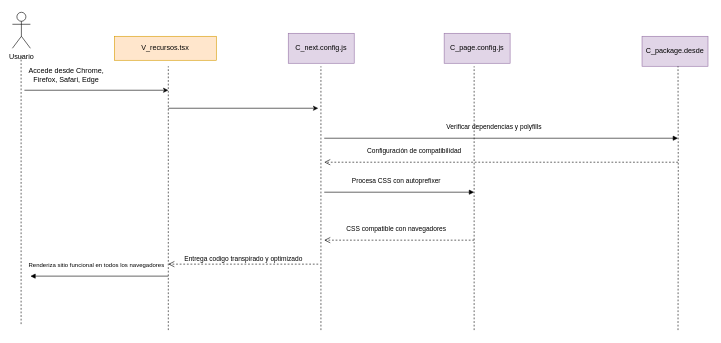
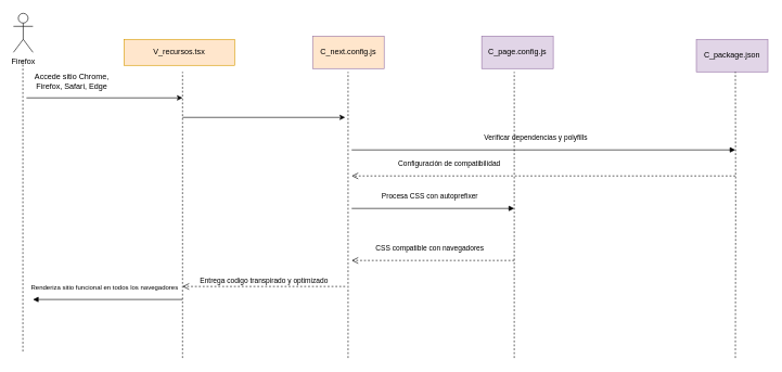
  <mxCell id="0" />
  <mxCell id="1" parent="0" />
- <mxCell id="2" value="Usuario" style="shape=umlActor;verticalLabelPosition=bottom;verticalAlign=top;html=1;labelPosition=center;align=center;" vertex="1" parent="1"><mxGeometry x="20" y="20" width="30" height="60" as="geometry" /></mxCell>
+ <mxCell id="2" value="Firefox" style="shape=umlActor;verticalLabelPosition=bottom;verticalAlign=top;html=1;labelPosition=center;align=center;" vertex="1" parent="1"><mxGeometry x="20" y="20" width="30" height="60" as="geometry" /></mxCell>
  <mxCell id="3" value="" style="endArrow=none;dashed=1;html=1;rounded=0;" edge="1" parent="1"><mxGeometry width="50" height="50" relative="1" as="geometry"><mxPoint x="34.5" y="540" as="sourcePoint" /><mxPoint x="34.5" y="90" as="targetPoint" /></mxGeometry></mxCell>
  <mxCell id="4" value="" style="endArrow=classic;html=1;rounded=0;" edge="1" parent="1"><mxGeometry width="50" height="50" relative="1" as="geometry"><mxPoint x="40" y="150" as="sourcePoint" /><mxPoint x="280" y="150" as="targetPoint" /></mxGeometry></mxCell>
- <mxCell id="5" value="Accede desde Chrome, Firefox, Safari, Edge" style="text;html=1;align=center;verticalAlign=middle;whiteSpace=wrap;rounded=0;" vertex="1" parent="1"><mxGeometry x="40" y="110" width="140" height="30" as="geometry" /></mxCell>
+ <mxCell id="5" value="Accede sitio Chrome, Firefox, Safari, Edge" style="text;html=1;align=center;verticalAlign=middle;whiteSpace=wrap;rounded=0;" vertex="1" parent="1"><mxGeometry x="40" y="110" width="140" height="30" as="geometry" /></mxCell>
  <mxCell id="6" value="&lt;font style=&quot;font-size: 10px;&quot;&gt;Renderiza sitio funcional en todos los navegadores&lt;/font&gt;" style="html=1;verticalAlign=bottom;endArrow=block;curved=0;rounded=0;" edge="1" parent="1"><mxGeometry x="0.043" y="-10" width="80" relative="1" as="geometry"><mxPoint x="280" y="460" as="sourcePoint" /><mxPoint x="50" y="460" as="targetPoint" /><mxPoint as="offset" /></mxGeometry></mxCell>
  <mxCell id="7" value="" style="endArrow=none;dashed=1;html=1;rounded=0;entryX=0.5;entryY=1;entryDx=0;entryDy=0;" edge="1" parent="1"><mxGeometry width="50" height="50" relative="1" as="geometry"><mxPoint x="280" y="550" as="sourcePoint" /><mxPoint x="280" y="110" as="targetPoint" /></mxGeometry></mxCell>
  <mxCell id="8" value="V_recursos.tsx" style="html=1;whiteSpace=wrap;fillColor=#ffe6cc;strokeColor=#d79b00;" vertex="1" parent="1"><mxGeometry x="190" y="60" width="170" height="40" as="geometry" /></mxCell>
  <mxCell id="9" value="" style="endArrow=classic;html=1;rounded=0;" edge="1" parent="1"><mxGeometry width="50" height="50" relative="1" as="geometry"><mxPoint x="280" y="180" as="sourcePoint" /><mxPoint x="530" y="180" as="targetPoint" /></mxGeometry></mxCell>
  <mxCell id="10" value="" style="endArrow=none;dashed=1;html=1;rounded=0;entryX=0.5;entryY=1;entryDx=0;entryDy=0;" edge="1" parent="1"><mxGeometry width="50" height="50" relative="1" as="geometry"><mxPoint x="534.5" y="550" as="sourcePoint" /><mxPoint x="534.5" y="110" as="targetPoint" /></mxGeometry></mxCell>
  <mxCell id="11" value="Verificar dependencias y polyfills" style="html=1;verticalAlign=bottom;endArrow=block;curved=0;rounded=0;" edge="1" parent="1"><mxGeometry x="-0.04" y="10" width="80" relative="1" as="geometry"><mxPoint x="540" y="230" as="sourcePoint" /><mxPoint x="1130" y="230" as="targetPoint" /><mxPoint as="offset" /></mxGeometry></mxCell>
  <mxCell id="12" value="" style="endArrow=none;dashed=1;html=1;rounded=0;entryX=0.5;entryY=1;entryDx=0;entryDy=0;" edge="1" parent="1"><mxGeometry width="50" height="50" relative="1" as="geometry"><mxPoint x="790" y="550" as="sourcePoint" /><mxPoint x="790" y="110" as="targetPoint" /></mxGeometry></mxCell>
- <mxCell id="13" value="C_package.desde" style="html=1;whiteSpace=wrap;fillColor=#e1d5e7;strokeColor=#9673a6;" vertex="1" parent="1"><mxGeometry x="1070" y="60" width="110" height="50" as="geometry" /></mxCell>
+ <mxCell id="13" value="C_package.json" style="html=1;whiteSpace=wrap;fillColor=#e1d5e7;strokeColor=#9673a6;" vertex="1" parent="1"><mxGeometry x="1070" y="60" width="110" height="50" as="geometry" /></mxCell>
  <mxCell id="14" value="" style="endArrow=none;dashed=1;html=1;rounded=0;entryX=0.5;entryY=1;entryDx=0;entryDy=0;" edge="1" parent="1"><mxGeometry width="50" height="50" relative="1" as="geometry"><mxPoint x="1130" y="550" as="sourcePoint" /><mxPoint x="1130" y="110" as="targetPoint" /><Array as="points"><mxPoint x="1130.5" y="320" /></Array></mxGeometry></mxCell>
  <mxCell id="15" value="Entrega codigo transpirado y optimizado" style="html=1;verticalAlign=bottom;endArrow=open;dashed=1;endSize=8;curved=0;rounded=0;" edge="1" parent="1"><mxGeometry relative="1" as="geometry"><mxPoint x="530" y="440" as="sourcePoint" /><mxPoint x="280" y="440" as="targetPoint" /><mxPoint as="offset" /></mxGeometry></mxCell>
- <mxCell id="16" value="C_next.config.js" style="html=1;whiteSpace=wrap;fillColor=#e1d5e7;strokeColor=#9673a6;" vertex="1" parent="1"><mxGeometry x="480" y="55" width="110" height="50" as="geometry" /></mxCell>
+ <mxCell id="16" value="C_next.config.js" style="html=1;whiteSpace=wrap;fillColor=#ffe6cc;strokeColor=#9673a6;" vertex="1" parent="1"><mxGeometry x="480" y="55" width="110" height="50" as="geometry" /></mxCell>
  <mxCell id="17" value="C_page.config.js" style="html=1;whiteSpace=wrap;fillColor=#e1d5e7;strokeColor=#9673a6;" vertex="1" parent="1"><mxGeometry x="740" y="55" width="110" height="50" as="geometry" /></mxCell>
  <mxCell id="18" value="Configuración de compatibilídad" style="html=1;verticalAlign=bottom;endArrow=open;dashed=1;endSize=8;curved=0;rounded=0;" edge="1" parent="1"><mxGeometry x="0.491" y="-10" relative="1" as="geometry"><mxPoint x="1130" y="270" as="sourcePoint" /><mxPoint x="540" y="270" as="targetPoint" /><mxPoint as="offset" /></mxGeometry></mxCell>
  <mxCell id="19" value="Procesa CSS con autoprefixer" style="html=1;verticalAlign=bottom;endArrow=block;curved=0;rounded=0;" edge="1" parent="1"><mxGeometry x="-0.04" y="10" width="80" relative="1" as="geometry"><mxPoint x="540" y="320" as="sourcePoint" /><mxPoint x="790" y="320" as="targetPoint" /><mxPoint as="offset" /></mxGeometry></mxCell>
  <mxCell id="20" value="CSS compatible con navegadores" style="html=1;verticalAlign=bottom;endArrow=open;dashed=1;endSize=8;curved=0;rounded=0;" edge="1" parent="1"><mxGeometry x="0.04" y="-10" relative="1" as="geometry"><mxPoint x="790" y="400" as="sourcePoint" /><mxPoint x="540" y="400" as="targetPoint" /><mxPoint as="offset" /></mxGeometry></mxCell>
